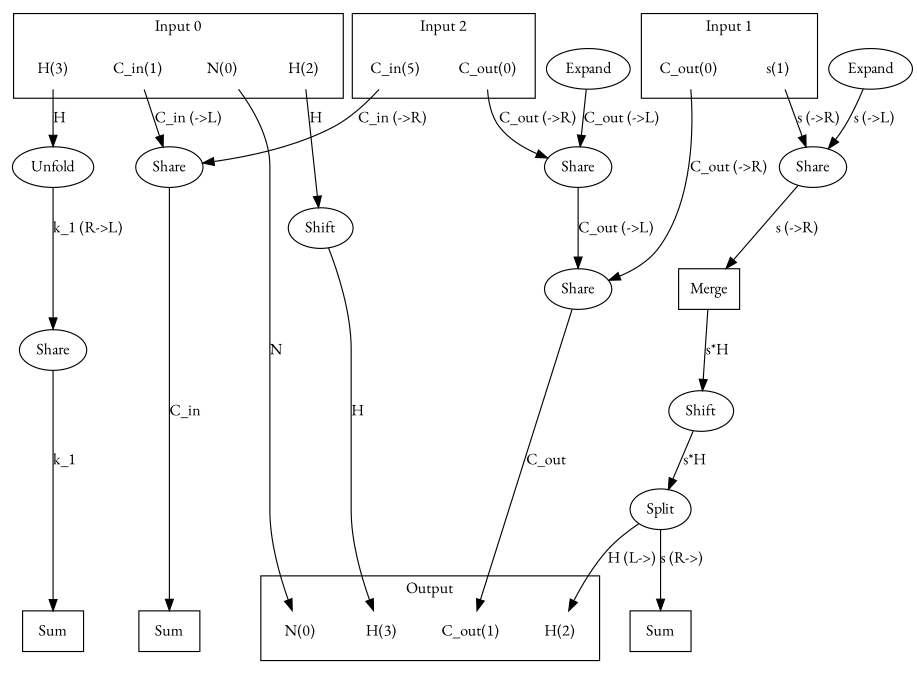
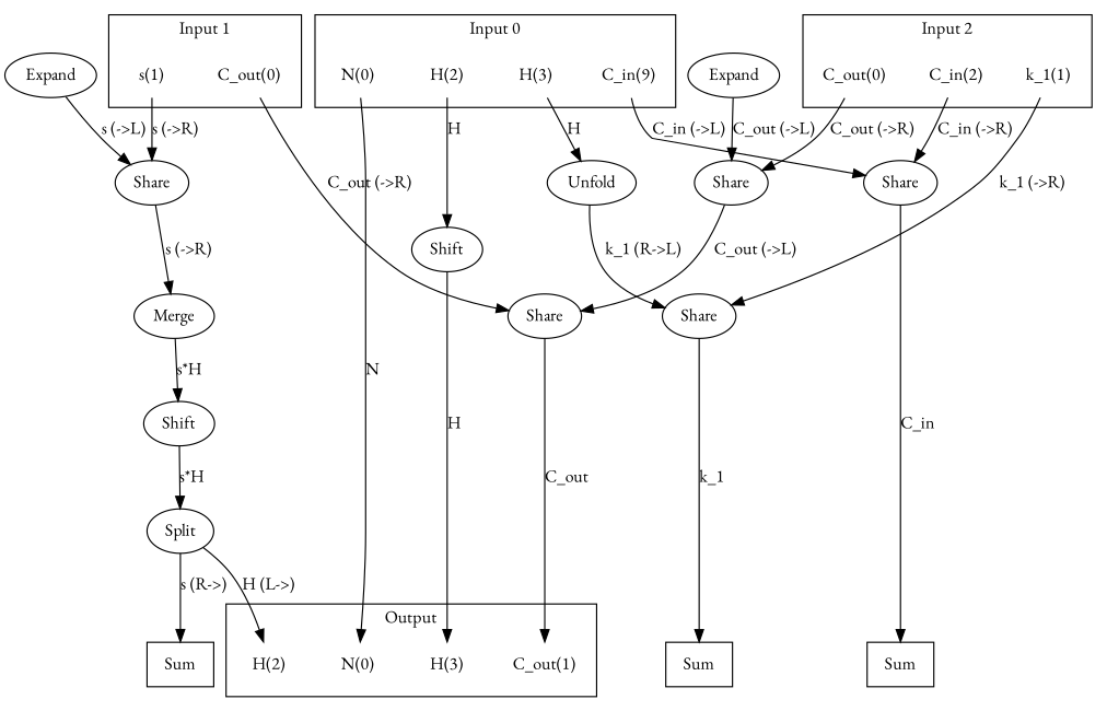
  digraph {
    fontname="EB Garamond"
    newrank=true
    node [fontname="EB Garamond" shape=none]
    edge [fontname="EB Garamond"]
    n1 [label=Sum shape=box]
    n2 [label=Sum shape=box]
    n3 [label=Sum shape=box]
    n4 [label="N(0)"]
    n5 [label="C_out(1)"]
    n6 [label="H(2)"]
    n7 [label="H(3)"]
    n8 [label="N(0)"]
-   n9 [label="C_in(1)"]
+   n9 [label="C_in(9)"]
    n10 [label="H(2)"]
    n11 [label="H(3)"]
    n12 [label="C_out(0)"]
    n13 [label="s(1)"]
    n14 [label="C_out(0)"]
-   n16 [label="C_in(5)"]
+   n15 [label="k_1(1)"]
+   n16 [label="C_in(2)"]
    n17 [label=Share shape=""]
    n18 [label=Shift shape=""]
    n19 [label=Unfold shape=""]
    n20 [label=Share shape=""]
    n21 [label=Share shape=""]
    n22 [label=Share shape=""]
    n23 [label=Share shape=""]
    n24 [label=Shift shape=""]
    n25 [label=Split shape=""]
    n26 [label=Expand shape=""]
-   n27 [label=Merge shape=box]
+   n27 [label=Merge shape=""]
    n28 [label=Expand shape=""]
    subgraph sub_1 {
      rank=same
      n1
      n2
      n3
      n4
      n5
      n6
      n7
    }
    subgraph sub_2 {
      rank=same
      n8
      n9
      n10
      n11
      n12
      n13
      n14
+     n15
      n16
    }
    subgraph cluster_3 {
      label=Output
      n4
      n5
      n6
      n7
    }
    subgraph cluster_4 {
      label="Input 0"
      n8
      n9
      n10
      n11
    }
    subgraph cluster_5 {
      label="Input 1"
      n12
      n13
    }
    subgraph cluster_6 {
      label="Input 2"
      n14
+     n15
      n16
    }
    n8 -> n4 [label=N]
    n9 -> n17 [label="C_in (->L)"]
    n10 -> n18 [label=H]
    n11 -> n19 [label=H]
    n12 -> n20 [label="C_out (->R)"]
    n13 -> n21 [label="s (->R)"]
    n14 -> n22 [label="C_out (->R)"]
+   n15 -> n23 [label="k_1 (->R)"]
    n16 -> n17 [label="C_in (->R)"]
    n17 -> n3 [label=C_in]
    n18 -> n7 [label=H]
    n19 -> n23 [label="k_1 (R->L)"]
    n20 -> n5 [label=C_out]
    n21 -> n27 [label="s (->R)"]
    n22 -> n20 [label="C_out (->L)"]
    n23 -> n2 [label=k_1]
    n24 -> n25 [label="s*H"]
    n25 -> n1 [label="s (R->)"]
    n25 -> n6 [label="H (L->)"]
    n26 -> n21 [label="s (->L)"]
    n27 -> n24 [label="s*H"]
    n28 -> n22 [label="C_out (->L)"]
  }
